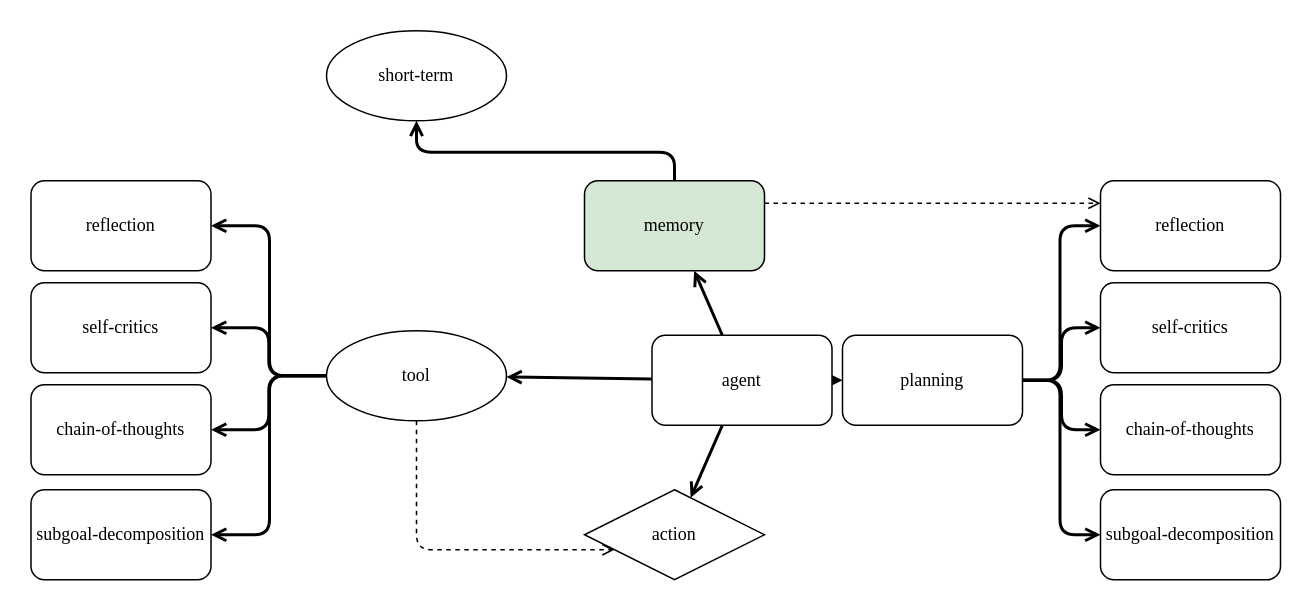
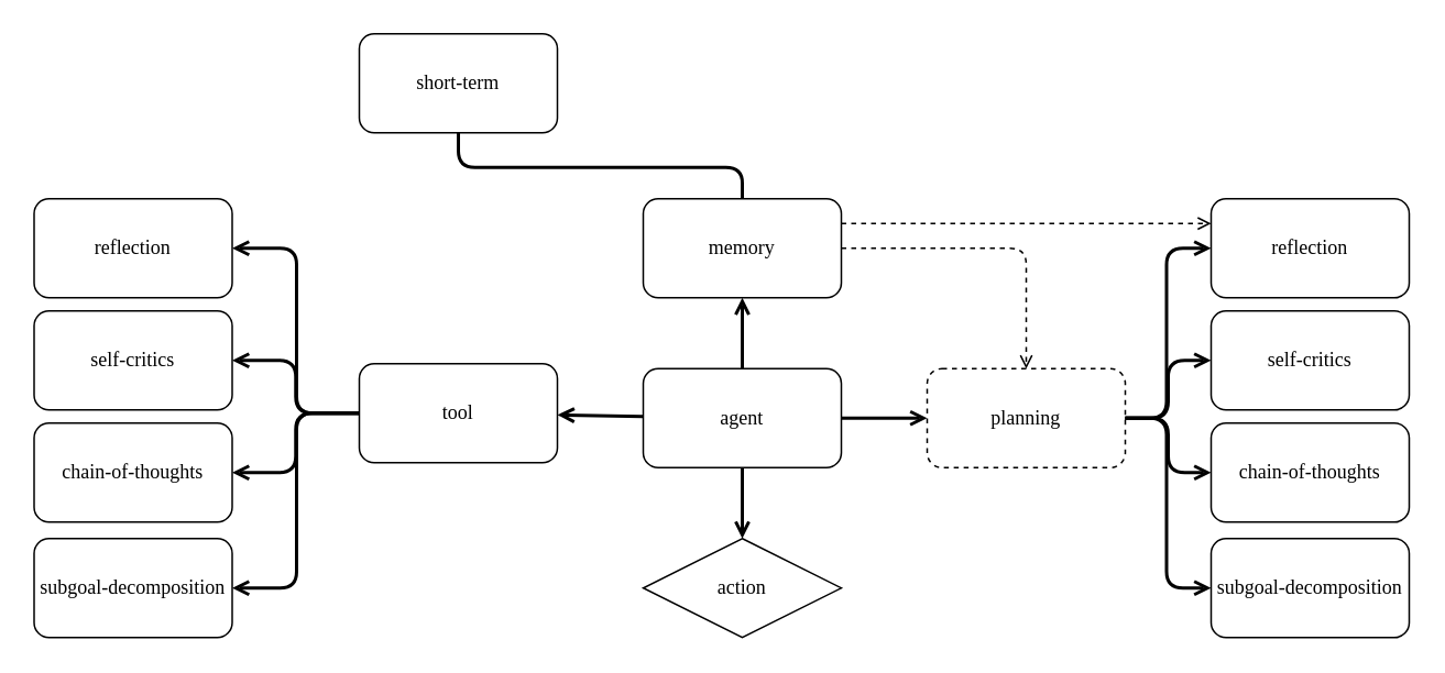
  <mxCell id="0" />
  <mxCell id="1" parent="0" />
  <mxCell id="2" style="edgeStyle=none;html=1;endArrow=open;endFill=0;strokeWidth=2;" edge="1" parent="1" source="3" target="5"><mxGeometry relative="1" as="geometry"><Array as="points"><mxPoint x="536" y="253" /></Array></mxGeometry></mxCell>
- <mxCell id="3" value="agent" style="rounded=1;whiteSpace=wrap;html=1;fontFamily=source code pro;fontSource=https%3A%2F%2Ffonts.googleapis.com%2Fcss%3Ffamily%3Dsource%2Bcode%2Bpro;" parent="1" vertex="1"><mxGeometry x="434" y="223" width="120" height="60" as="geometry" /></mxCell>
- <mxCell id="4" value="tool" style="ellipse;whiteSpace=wrap;html=1;fontFamily=source code pro;fontSource=https%3A%2F%2Ffonts.googleapis.com%2Fcss%3Ffamily%3Dsource%2Bcode%2Bpro;" vertex="1" parent="1"><mxGeometry x="217" y="220" width="120" height="60" as="geometry" /></mxCell>
- <mxCell id="5" value="planning" style="rounded=1;whiteSpace=wrap;html=1;fontFamily=source code pro;fontSource=https%3A%2F%2Ffonts.googleapis.com%2Fcss%3Ffamily%3Dsource%2Bcode%2Bpro;" vertex="1" parent="1"><mxGeometry x="561" y="223" width="120" height="60" as="geometry" /></mxCell>
+ <mxCell id="3" value="agent" style="rounded=1;whiteSpace=wrap;html=1;fontFamily=source code pro;fontSource=https%3A%2F%2Ffonts.googleapis.com%2Fcss%3Ffamily%3Dsource%2Bcode%2Bpro;" parent="1" vertex="1"><mxGeometry x="389" y="223" width="120" height="60" as="geometry" /></mxCell>
+ <mxCell id="4" value="tool" style="rounded=1;whiteSpace=wrap;html=1;fontFamily=source code pro;fontSource=https%3A%2F%2Ffonts.googleapis.com%2Fcss%3Ffamily%3Dsource%2Bcode%2Bpro;" vertex="1" parent="1"><mxGeometry x="217" y="220" width="120" height="60" as="geometry" /></mxCell>
+ <mxCell id="5" value="planning" style="rounded=1;whiteSpace=wrap;html=1;fontFamily=source code pro;fontSource=https%3A%2F%2Ffonts.googleapis.com%2Fcss%3Ffamily%3Dsource%2Bcode%2Bpro;dashed=1;" vertex="1" parent="1"><mxGeometry x="561" y="223" width="120" height="60" as="geometry" /></mxCell>
  <mxCell id="6" value="action" style="rhombus;whiteSpace=wrap;html=1;fontFamily=source code pro;fontSource=https%3A%2F%2Ffonts.googleapis.com%2Fcss%3Ffamily%3Dsource%2Bcode%2Bpro;" vertex="1" parent="1"><mxGeometry x="389" y="326" width="120" height="60" as="geometry" /></mxCell>
- <mxCell id="7" value="memory" style="rounded=1;whiteSpace=wrap;html=1;fontFamily=source code pro;fontSource=https%3A%2F%2Ffonts.googleapis.com%2Fcss%3Ffamily%3Dsource%2Bcode%2Bpro;fillColor=#d5e8d4;" vertex="1" parent="1"><mxGeometry x="389" y="120" width="120" height="60" as="geometry" /></mxCell>
- <mxCell id="8" value="short-term" style="ellipse;whiteSpace=wrap;html=1;fontFamily=source code pro;fontSource=https%3A%2F%2Ffonts.googleapis.com%2Fcss%3Ffamily%3Dsource%2Bcode%2Bpro;" vertex="1" parent="1"><mxGeometry x="217" y="20" width="120" height="60" as="geometry" /></mxCell>
+ <mxCell id="7" value="memory" style="rounded=1;whiteSpace=wrap;html=1;fontFamily=source code pro;fontSource=https%3A%2F%2Ffonts.googleapis.com%2Fcss%3Ffamily%3Dsource%2Bcode%2Bpro;" vertex="1" parent="1"><mxGeometry x="389" y="120" width="120" height="60" as="geometry" /></mxCell>
+ <mxCell id="8" value="short-term" style="rounded=1;whiteSpace=wrap;html=1;fontFamily=source code pro;fontSource=https%3A%2F%2Ffonts.googleapis.com%2Fcss%3Ffamily%3Dsource%2Bcode%2Bpro;" vertex="1" parent="1"><mxGeometry x="217" y="20" width="120" height="60" as="geometry" /></mxCell>
  <mxCell id="9" style="html=1;endArrow=open;endFill=0;strokeWidth=2;" edge="1" parent="1" source="3" target="6"><mxGeometry relative="1" as="geometry"><mxPoint x="519" y="263" as="sourcePoint" /><mxPoint x="571" y="263" as="targetPoint" /></mxGeometry></mxCell>
  <mxCell id="10" style="html=1;endArrow=open;endFill=0;strokeWidth=2;" edge="1" parent="1" source="3" target="4"><mxGeometry relative="1" as="geometry"><mxPoint x="459" y="293" as="sourcePoint" /><mxPoint x="459" y="336" as="targetPoint" /></mxGeometry></mxCell>
  <mxCell id="11" style="html=1;endArrow=open;endFill=0;strokeWidth=2;" edge="1" parent="1" source="3" target="7"><mxGeometry relative="1" as="geometry"><mxPoint x="399" y="262" as="sourcePoint" /><mxPoint x="347" y="261" as="targetPoint" /></mxGeometry></mxCell>
- <mxCell id="12" style="html=1;endArrow=open;endFill=0;strokeWidth=2;edgeStyle=orthogonalEdgeStyle;" edge="1" parent="1" source="7" target="8"><mxGeometry relative="1" as="geometry"><mxPoint x="459" y="233" as="sourcePoint" /><mxPoint x="459" y="190" as="targetPoint" /><Array as="points"><mxPoint x="449" y="101" /><mxPoint x="277" y="101" /></Array></mxGeometry></mxCell>
+ <mxCell id="12" style="html=1;endArrow=none;endFill=0;strokeWidth=2;edgeStyle=orthogonalEdgeStyle;" edge="1" parent="1" source="7" target="8"><mxGeometry relative="1" as="geometry"><mxPoint x="459" y="233" as="sourcePoint" /><mxPoint x="459" y="190" as="targetPoint" /><Array as="points"><mxPoint x="449" y="101" /><mxPoint x="277" y="101" /></Array></mxGeometry></mxCell>
  <mxCell id="13" value="reflection" style="rounded=1;whiteSpace=wrap;html=1;fontFamily=source code pro;fontSource=https%3A%2F%2Ffonts.googleapis.com%2Fcss%3Ffamily%3Dsource%2Bcode%2Bpro;" vertex="1" parent="1"><mxGeometry x="733" y="120" width="120" height="60" as="geometry" /></mxCell>
  <mxCell id="14" value="self-critics" style="rounded=1;whiteSpace=wrap;html=1;fontFamily=source code pro;fontSource=https%3A%2F%2Ffonts.googleapis.com%2Fcss%3Ffamily%3Dsource%2Bcode%2Bpro;" vertex="1" parent="1"><mxGeometry x="733" y="188" width="120" height="60" as="geometry" /></mxCell>
  <mxCell id="15" value="chain-of-thoughts" style="rounded=1;whiteSpace=wrap;html=1;fontFamily=source code pro;fontSource=https%3A%2F%2Ffonts.googleapis.com%2Fcss%3Ffamily%3Dsource%2Bcode%2Bpro;" vertex="1" parent="1"><mxGeometry x="733" y="256" width="120" height="60" as="geometry" /></mxCell>
  <mxCell id="16" value="subgoal-decomposition" style="rounded=1;whiteSpace=wrap;html=1;fontFamily=source code pro;fontSource=https%3A%2F%2Ffonts.googleapis.com%2Fcss%3Ffamily%3Dsource%2Bcode%2Bpro;" vertex="1" parent="1"><mxGeometry x="733" y="326" width="120" height="60" as="geometry" /></mxCell>
  <mxCell id="17" style="html=1;endArrow=open;endFill=0;strokeWidth=2;edgeStyle=orthogonalEdgeStyle;" edge="1" parent="1" source="5" target="13"><mxGeometry relative="1" as="geometry"><mxPoint x="519" y="263" as="sourcePoint" /><mxPoint x="571" y="263" as="targetPoint" /><Array as="points"><mxPoint x="706" y="253" /><mxPoint x="706" y="150" /></Array></mxGeometry></mxCell>
  <mxCell id="18" style="html=1;endArrow=open;endFill=0;strokeWidth=2;edgeStyle=orthogonalEdgeStyle;" edge="1" parent="1" source="5" target="14"><mxGeometry relative="1" as="geometry"><mxPoint x="681" y="233" as="sourcePoint" /><mxPoint x="752" y="190" as="targetPoint" /></mxGeometry></mxCell>
  <mxCell id="19" style="html=1;endArrow=open;endFill=0;strokeWidth=2;edgeStyle=orthogonalEdgeStyle;" edge="1" parent="1" source="5" target="15"><mxGeometry relative="1" as="geometry"><mxPoint x="691" y="251" as="sourcePoint" /><mxPoint x="742" y="240" as="targetPoint" /></mxGeometry></mxCell>
  <mxCell id="20" style="html=1;endArrow=open;endFill=0;strokeWidth=2;edgeStyle=orthogonalEdgeStyle;" edge="1" parent="1" source="5" target="16"><mxGeometry relative="1" as="geometry"><mxPoint x="691" y="275" as="sourcePoint" /><mxPoint x="742" y="284" as="targetPoint" /><Array as="points"><mxPoint x="706" y="253" /><mxPoint x="706" y="356" /></Array></mxGeometry></mxCell>
  <mxCell id="21" value="reflection" style="rounded=1;whiteSpace=wrap;html=1;fontFamily=source code pro;fontSource=https%3A%2F%2Ffonts.googleapis.com%2Fcss%3Ffamily%3Dsource%2Bcode%2Bpro;" vertex="1" parent="1"><mxGeometry x="20" y="120" width="120" height="60" as="geometry" /></mxCell>
  <mxCell id="22" value="self-critics" style="rounded=1;whiteSpace=wrap;html=1;fontFamily=source code pro;fontSource=https%3A%2F%2Ffonts.googleapis.com%2Fcss%3Ffamily%3Dsource%2Bcode%2Bpro;" vertex="1" parent="1"><mxGeometry x="20" y="188" width="120" height="60" as="geometry" /></mxCell>
  <mxCell id="23" value="chain-of-thoughts" style="rounded=1;whiteSpace=wrap;html=1;fontFamily=source code pro;fontSource=https%3A%2F%2Ffonts.googleapis.com%2Fcss%3Ffamily%3Dsource%2Bcode%2Bpro;" vertex="1" parent="1"><mxGeometry x="20" y="256" width="120" height="60" as="geometry" /></mxCell>
  <mxCell id="24" value="subgoal-decomposition" style="rounded=1;whiteSpace=wrap;html=1;fontFamily=source code pro;fontSource=https%3A%2F%2Ffonts.googleapis.com%2Fcss%3Ffamily%3Dsource%2Bcode%2Bpro;" vertex="1" parent="1"><mxGeometry x="20" y="326" width="120" height="60" as="geometry" /></mxCell>
  <mxCell id="25" style="html=1;endArrow=open;endFill=0;strokeWidth=2;edgeStyle=orthogonalEdgeStyle;exitX=0;exitY=0.5;exitDx=0;exitDy=0;" edge="1" target="21" parent="1" source="4"><mxGeometry relative="1" as="geometry"><mxPoint x="-31" y="253" as="sourcePoint" /><mxPoint x="-141" y="263" as="targetPoint" /><Array as="points"><mxPoint x="179" y="250" /><mxPoint x="179" y="150" /></Array></mxGeometry></mxCell>
  <mxCell id="26" style="html=1;endArrow=open;endFill=0;strokeWidth=2;edgeStyle=orthogonalEdgeStyle;" edge="1" target="22" parent="1" source="4"><mxGeometry relative="1" as="geometry"><mxPoint x="-31" y="253" as="sourcePoint" /><mxPoint x="40" y="190" as="targetPoint" /></mxGeometry></mxCell>
  <mxCell id="27" style="html=1;endArrow=open;endFill=0;strokeWidth=2;edgeStyle=orthogonalEdgeStyle;" edge="1" target="23" parent="1" source="4"><mxGeometry relative="1" as="geometry"><mxPoint x="-31" y="253" as="sourcePoint" /><mxPoint x="30" y="240" as="targetPoint" /></mxGeometry></mxCell>
  <mxCell id="28" style="html=1;endArrow=open;endFill=0;strokeWidth=2;edgeStyle=orthogonalEdgeStyle;exitX=0;exitY=0.5;exitDx=0;exitDy=0;" edge="1" target="24" parent="1" source="4"><mxGeometry relative="1" as="geometry"><mxPoint x="-31" y="253" as="sourcePoint" /><mxPoint x="30" y="284" as="targetPoint" /><Array as="points"><mxPoint x="179" y="250" /><mxPoint x="179" y="356" /></Array></mxGeometry></mxCell>
- <mxCell id="29" style="html=1;endArrow=open;endFill=0;strokeWidth=1;edgeStyle=orthogonalEdgeStyle;dashed=1;" edge="1" parent="1" source="4" target="6"><mxGeometry relative="1" as="geometry"><mxPoint x="227" y="260" as="sourcePoint" /><mxPoint x="150" y="366" as="targetPoint" /><Array as="points"><mxPoint x="277" y="366" /></Array></mxGeometry></mxCell>
+ <mxCell id="30" style="html=1;endArrow=open;endFill=0;strokeWidth=1;edgeStyle=orthogonalEdgeStyle;dashed=1;" edge="1" parent="1" source="7" target="5"><mxGeometry relative="1" as="geometry"><mxPoint x="287" y="290" as="sourcePoint" /><mxPoint x="399" y="376" as="targetPoint" /><Array as="points"><mxPoint x="621" y="150" /></Array></mxGeometry></mxCell>
  <mxCell id="31" style="html=1;endArrow=open;endFill=0;strokeWidth=1;edgeStyle=orthogonalEdgeStyle;dashed=1;exitX=1;exitY=0.25;exitDx=0;exitDy=0;" edge="1" parent="1" source="7" target="13"><mxGeometry relative="1" as="geometry"><mxPoint x="519" y="160" as="sourcePoint" /><mxPoint x="631" y="233" as="targetPoint" /><Array as="points"><mxPoint x="683" y="135" /><mxPoint x="683" y="135" /></Array></mxGeometry></mxCell>
